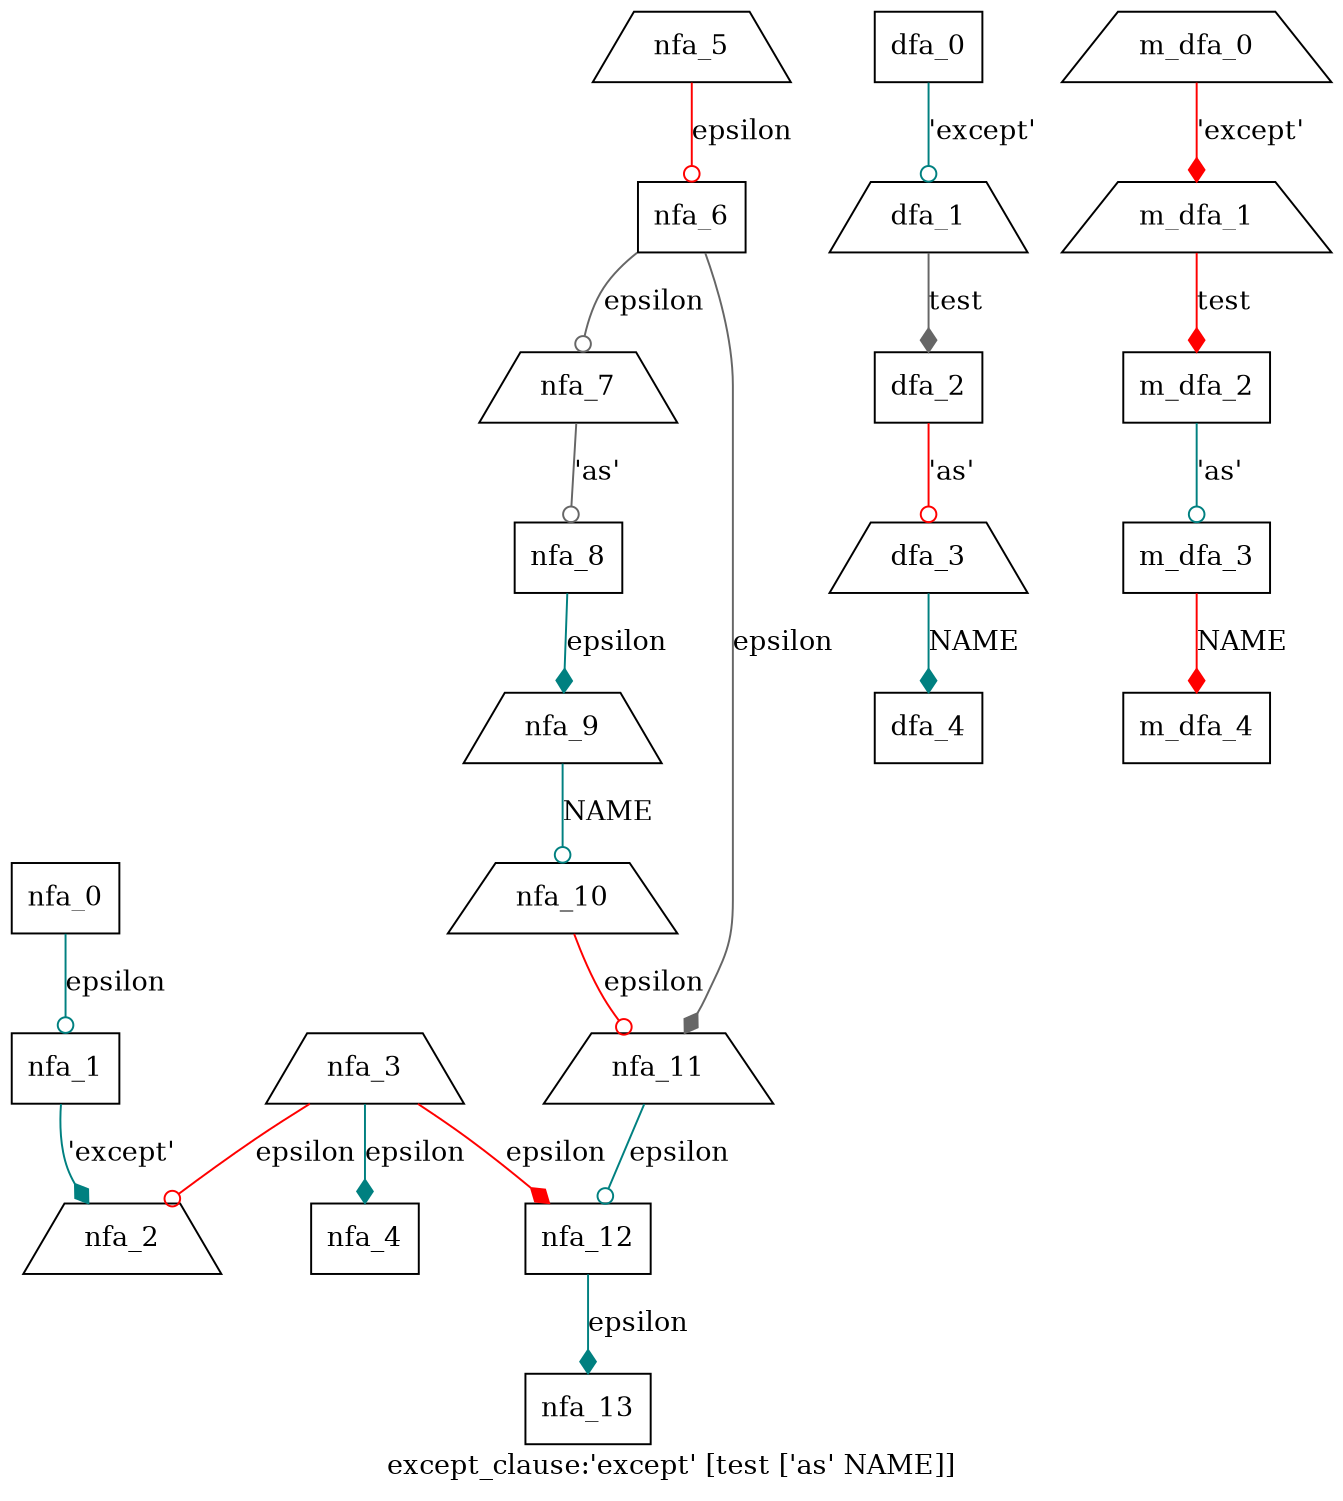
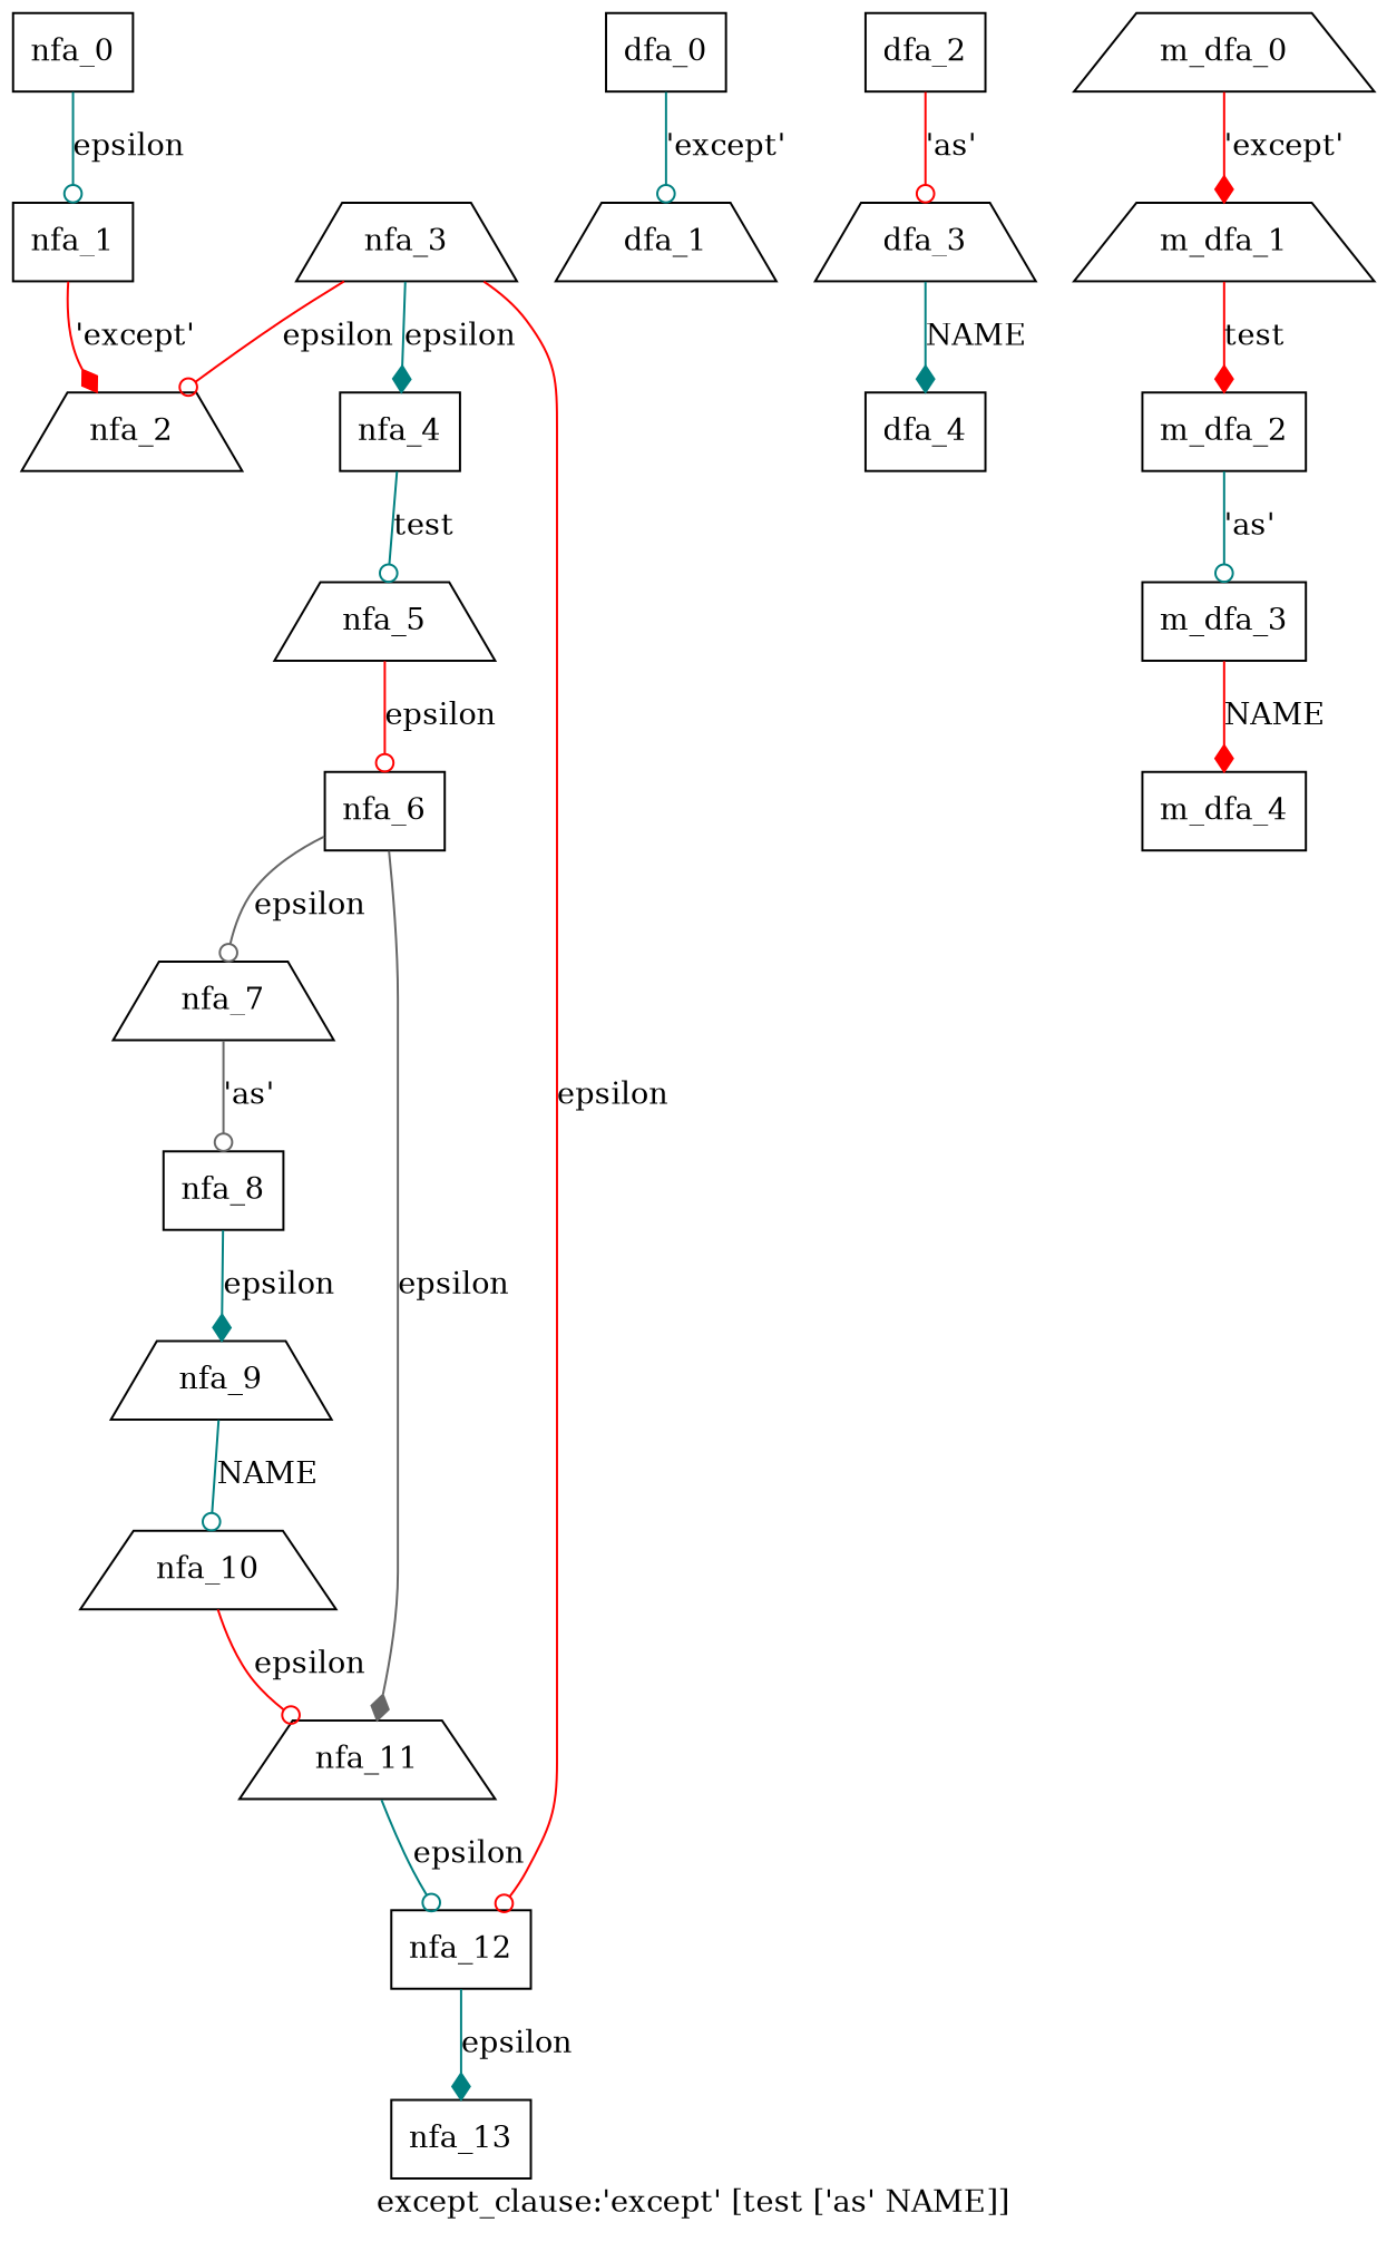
  digraph {
    label="except_clause:'except' [test ['as' NAME]]"
    node [shape=box]
    edge [arrowhead=odot color=teal]
    nfa_0
    nfa_1
    nfa_2 [shape=trapezium]
    nfa_3 [shape=trapezium]
    nfa_4
    nfa_12
    nfa_5 [shape=trapezium]
    nfa_6
    nfa_7 [shape=trapezium]
    nfa_11 [shape=trapezium]
    nfa_8
    nfa_9 [shape=trapezium]
    nfa_10 [shape=trapezium]
    nfa_13
    dfa_1 [shape=trapezium]
    dfa_0
    dfa_2
    dfa_3 [shape=trapezium]
    dfa_4
    m_dfa_1 [shape=trapezium]
    m_dfa_0 [shape=trapezium]
    m_dfa_2
    m_dfa_3
    m_dfa_4
    subgraph sub_1 {
      nfa_0
      nfa_1
      nfa_2
      nfa_3
      nfa_4
      nfa_12
      nfa_5
      nfa_6
      nfa_7
      nfa_11
      nfa_8
      nfa_9
      nfa_10
      nfa_13
    }
    subgraph sub_2 {
      dfa_1
      dfa_0
      dfa_2
      dfa_3
      dfa_4
    }
    subgraph sub_3 {
      m_dfa_1
      m_dfa_0
      m_dfa_2
      m_dfa_3
      m_dfa_4
    }
    nfa_0 -> nfa_1 [label=epsilon]
-   nfa_1 -> nfa_2 [arrowhead=diamond label="'except'"]
+   nfa_1 -> nfa_2 [arrowhead=diamond color=red label="'except'"]
    nfa_3 -> nfa_2 [color=red label=epsilon]
    nfa_3 -> nfa_4 [arrowhead=diamond label=epsilon]
-   nfa_3 -> nfa_12 [arrowhead=diamond color=red label=epsilon]
+   nfa_3 -> nfa_12 [color=red label=epsilon]
+   nfa_4 -> nfa_5 [label=test]
    nfa_12 -> nfa_13 [arrowhead=diamond label=epsilon]
    nfa_5 -> nfa_6 [color=red label=epsilon]
    nfa_6 -> nfa_7 [color=gray40 label=epsilon]
    nfa_6 -> nfa_11 [arrowhead=diamond color=gray40 label=epsilon]
    nfa_7 -> nfa_8 [color=gray40 label="'as'"]
    nfa_11 -> nfa_12 [label=epsilon]
    nfa_8 -> nfa_9 [arrowhead=diamond label=epsilon]
    nfa_9 -> nfa_10 [label=NAME]
    nfa_10 -> nfa_11 [color=red label=epsilon]
-   dfa_1 -> dfa_2 [arrowhead=diamond color=gray40 label=test]
    dfa_0 -> dfa_1 [label="'except'"]
    dfa_2 -> dfa_3 [color=red label="'as'"]
    dfa_3 -> dfa_4 [arrowhead=diamond label=NAME]
    m_dfa_1 -> m_dfa_2 [arrowhead=diamond color=red label=test]
    m_dfa_0 -> m_dfa_1 [arrowhead=diamond color=red label="'except'"]
    m_dfa_2 -> m_dfa_3 [label="'as'"]
    m_dfa_3 -> m_dfa_4 [arrowhead=diamond color=red label=NAME]
  }
